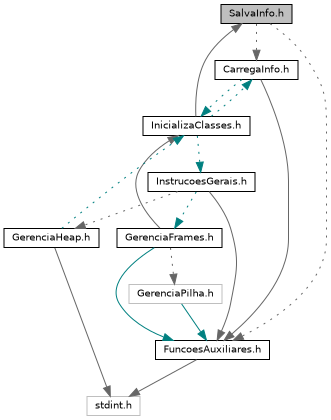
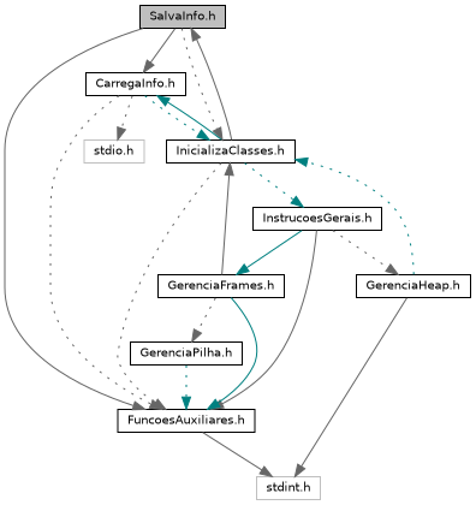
  digraph {
    node [color=black fillcolor=white fontname=Helvetica fontsize=10 shape=record style=filled]
    edge [color=gray40 fontname=Helvetica fontsize=10 labelfontname=Helvetica labelfontsize=10 style=dotted]
    n1 [fillcolor=grey75 fontcolor=black height=0.2 label="SalvaInfo.h" width=0.4]
    n2 [height=0.2 label="FuncoesAuxiliares.h" width=0.4]
    n3 [height=0.2 label="CarregaInfo.h" width=0.4]
    n4 [height=0.2 label="InicializaClasses.h" width=0.4]
    n5 [color=grey75 height=0.2 label="stdint.h" width=0.4]
+   n6 [color=grey75 height=0.2 label="stdio.h" width=0.4]
    n7 [height=0.2 label="InstrucoesGerais.h" width=0.4]
    n8 [height=0.2 label="GerenciaFrames.h" width=0.4]
    n9 [height=0.2 label="GerenciaHeap.h" width=0.4]
-   n10 [color=grey75 height=0.2 label="GerenciaPilha.h" width=0.4]
-   n1 -> n2
-   n1 -> n3
+   n10 [height=0.2 label="GerenciaPilha.h" width=0.4]
+   n1 -> n2 [style=solid]
+   n1 -> n3 [style=solid]
+   n1 -> n4
    n2 -> n5 [style=solid]
-   n3 -> n2 [style=solid]
+   n3 -> n2
    n3 -> n4 [color=teal]
+   n3 -> n6
    n4 -> n1 [style=solid]
-   n4 -> n3 [color=teal]
+   n4 -> n2
+   n4 -> n3 [color=teal style=solid]
    n4 -> n7 [color=teal]
    n7 -> n2 [style=solid]
-   n7 -> n8 [color=teal]
+   n7 -> n8 [color=teal style=solid]
    n7 -> n9
    n8 -> n2 [color=teal style=solid]
    n8 -> n4 [style=solid]
    n8 -> n10
    n9 -> n4 [color=teal]
    n9 -> n5 [style=solid]
-   n10 -> n2 [color=teal style=solid]
+   n10 -> n2 [color=teal]
  }
